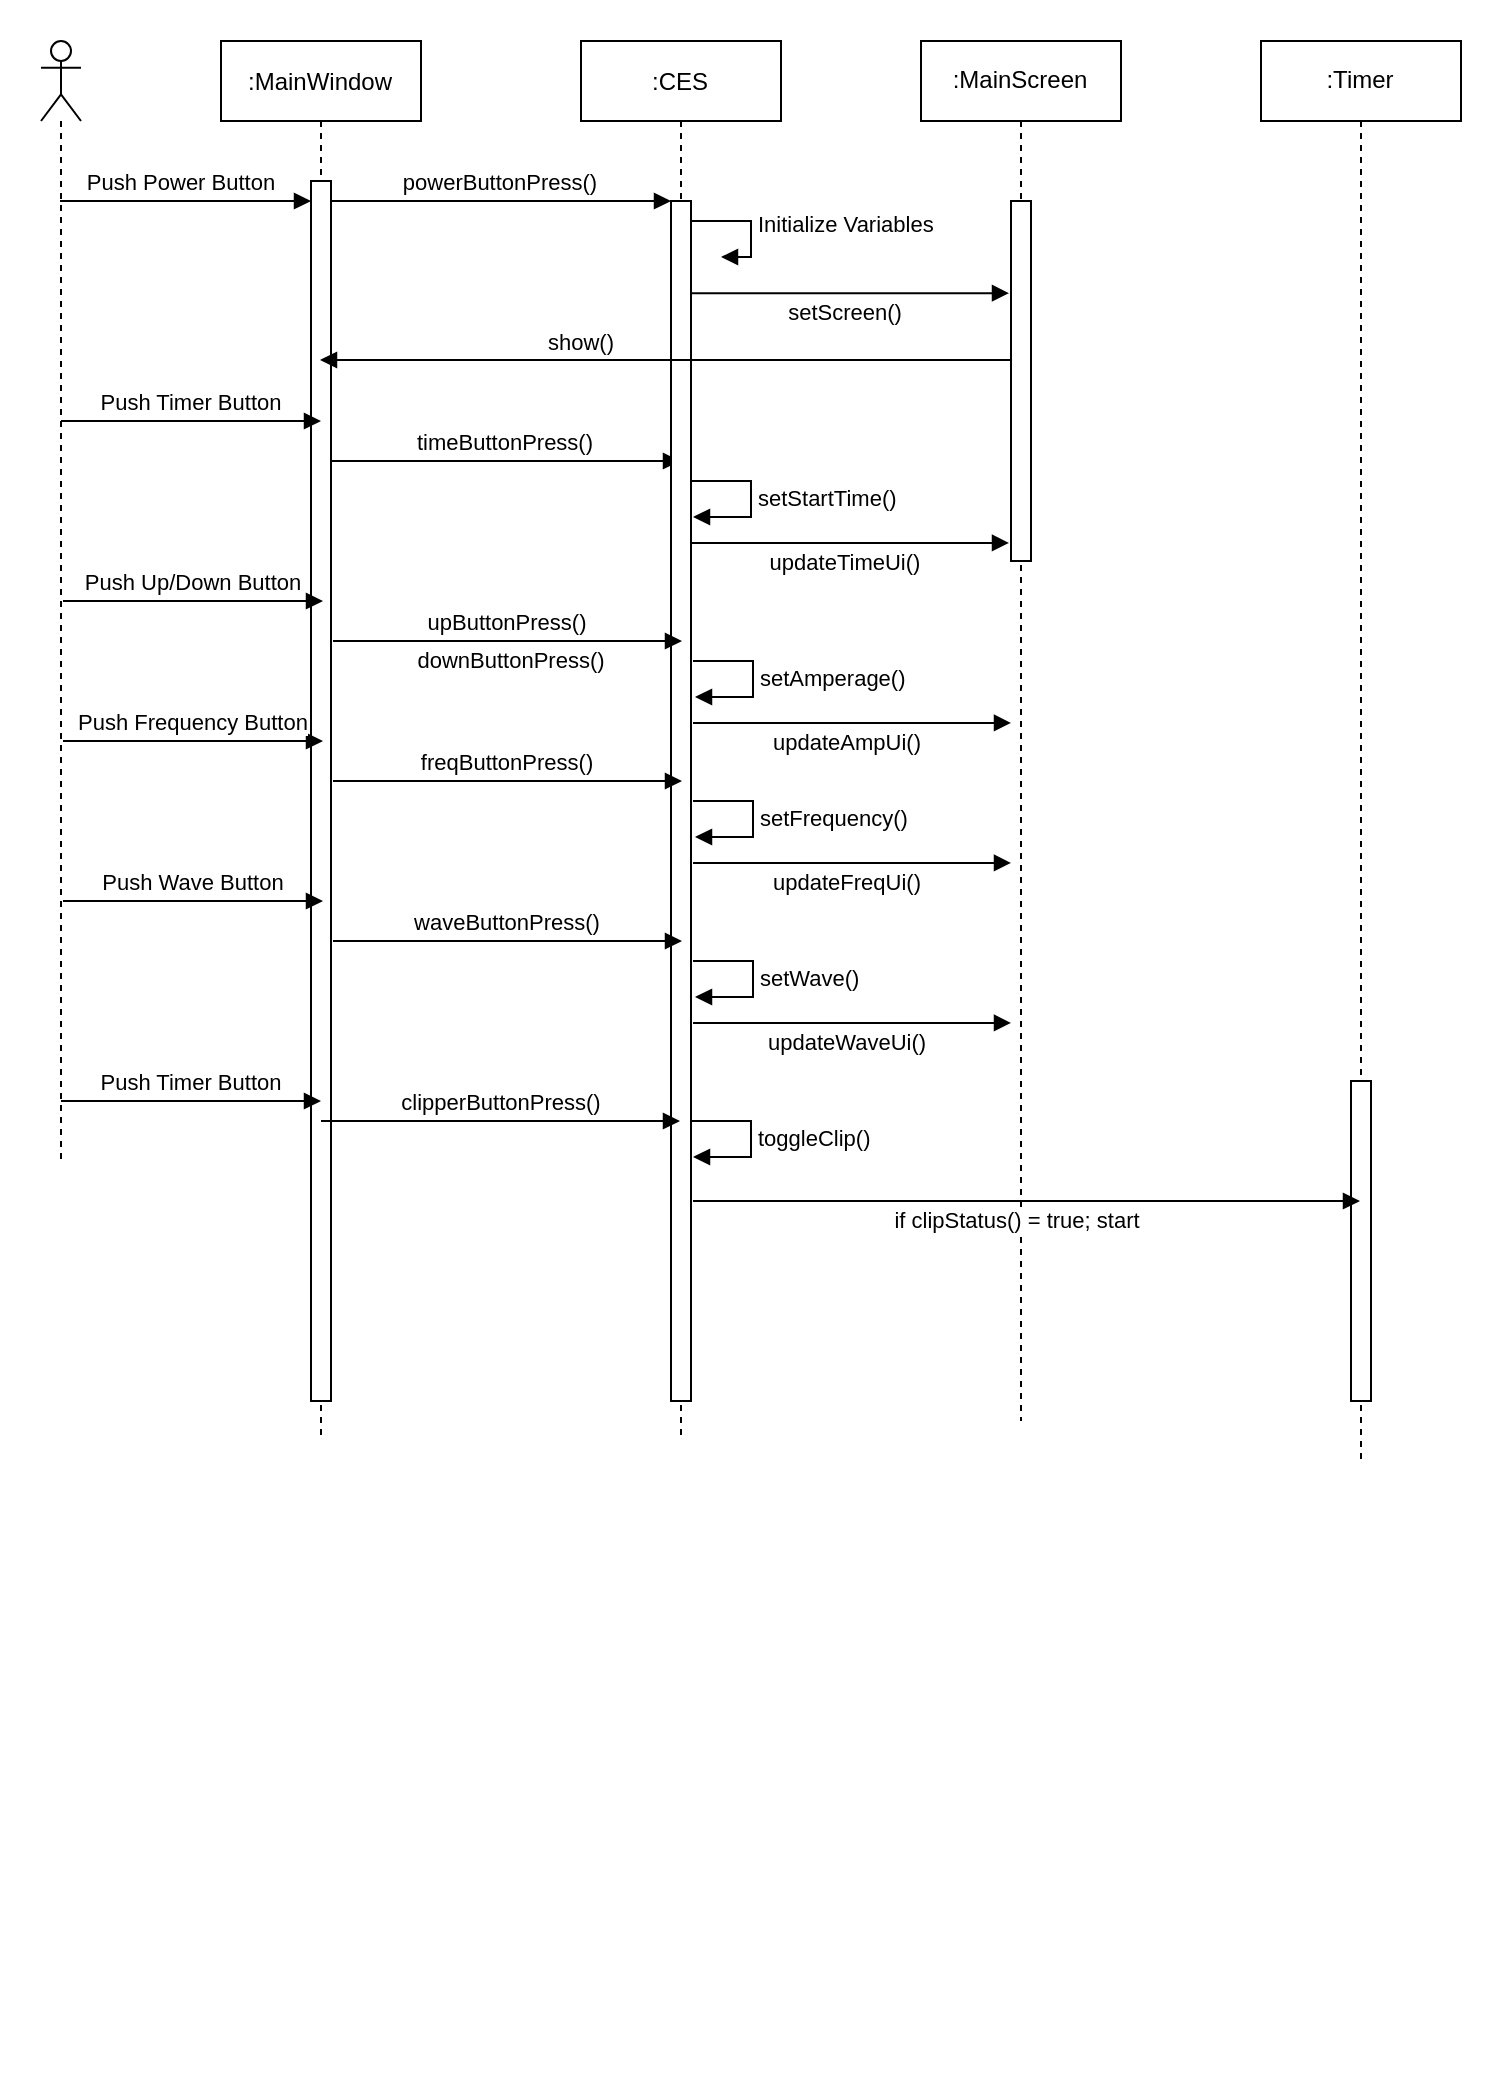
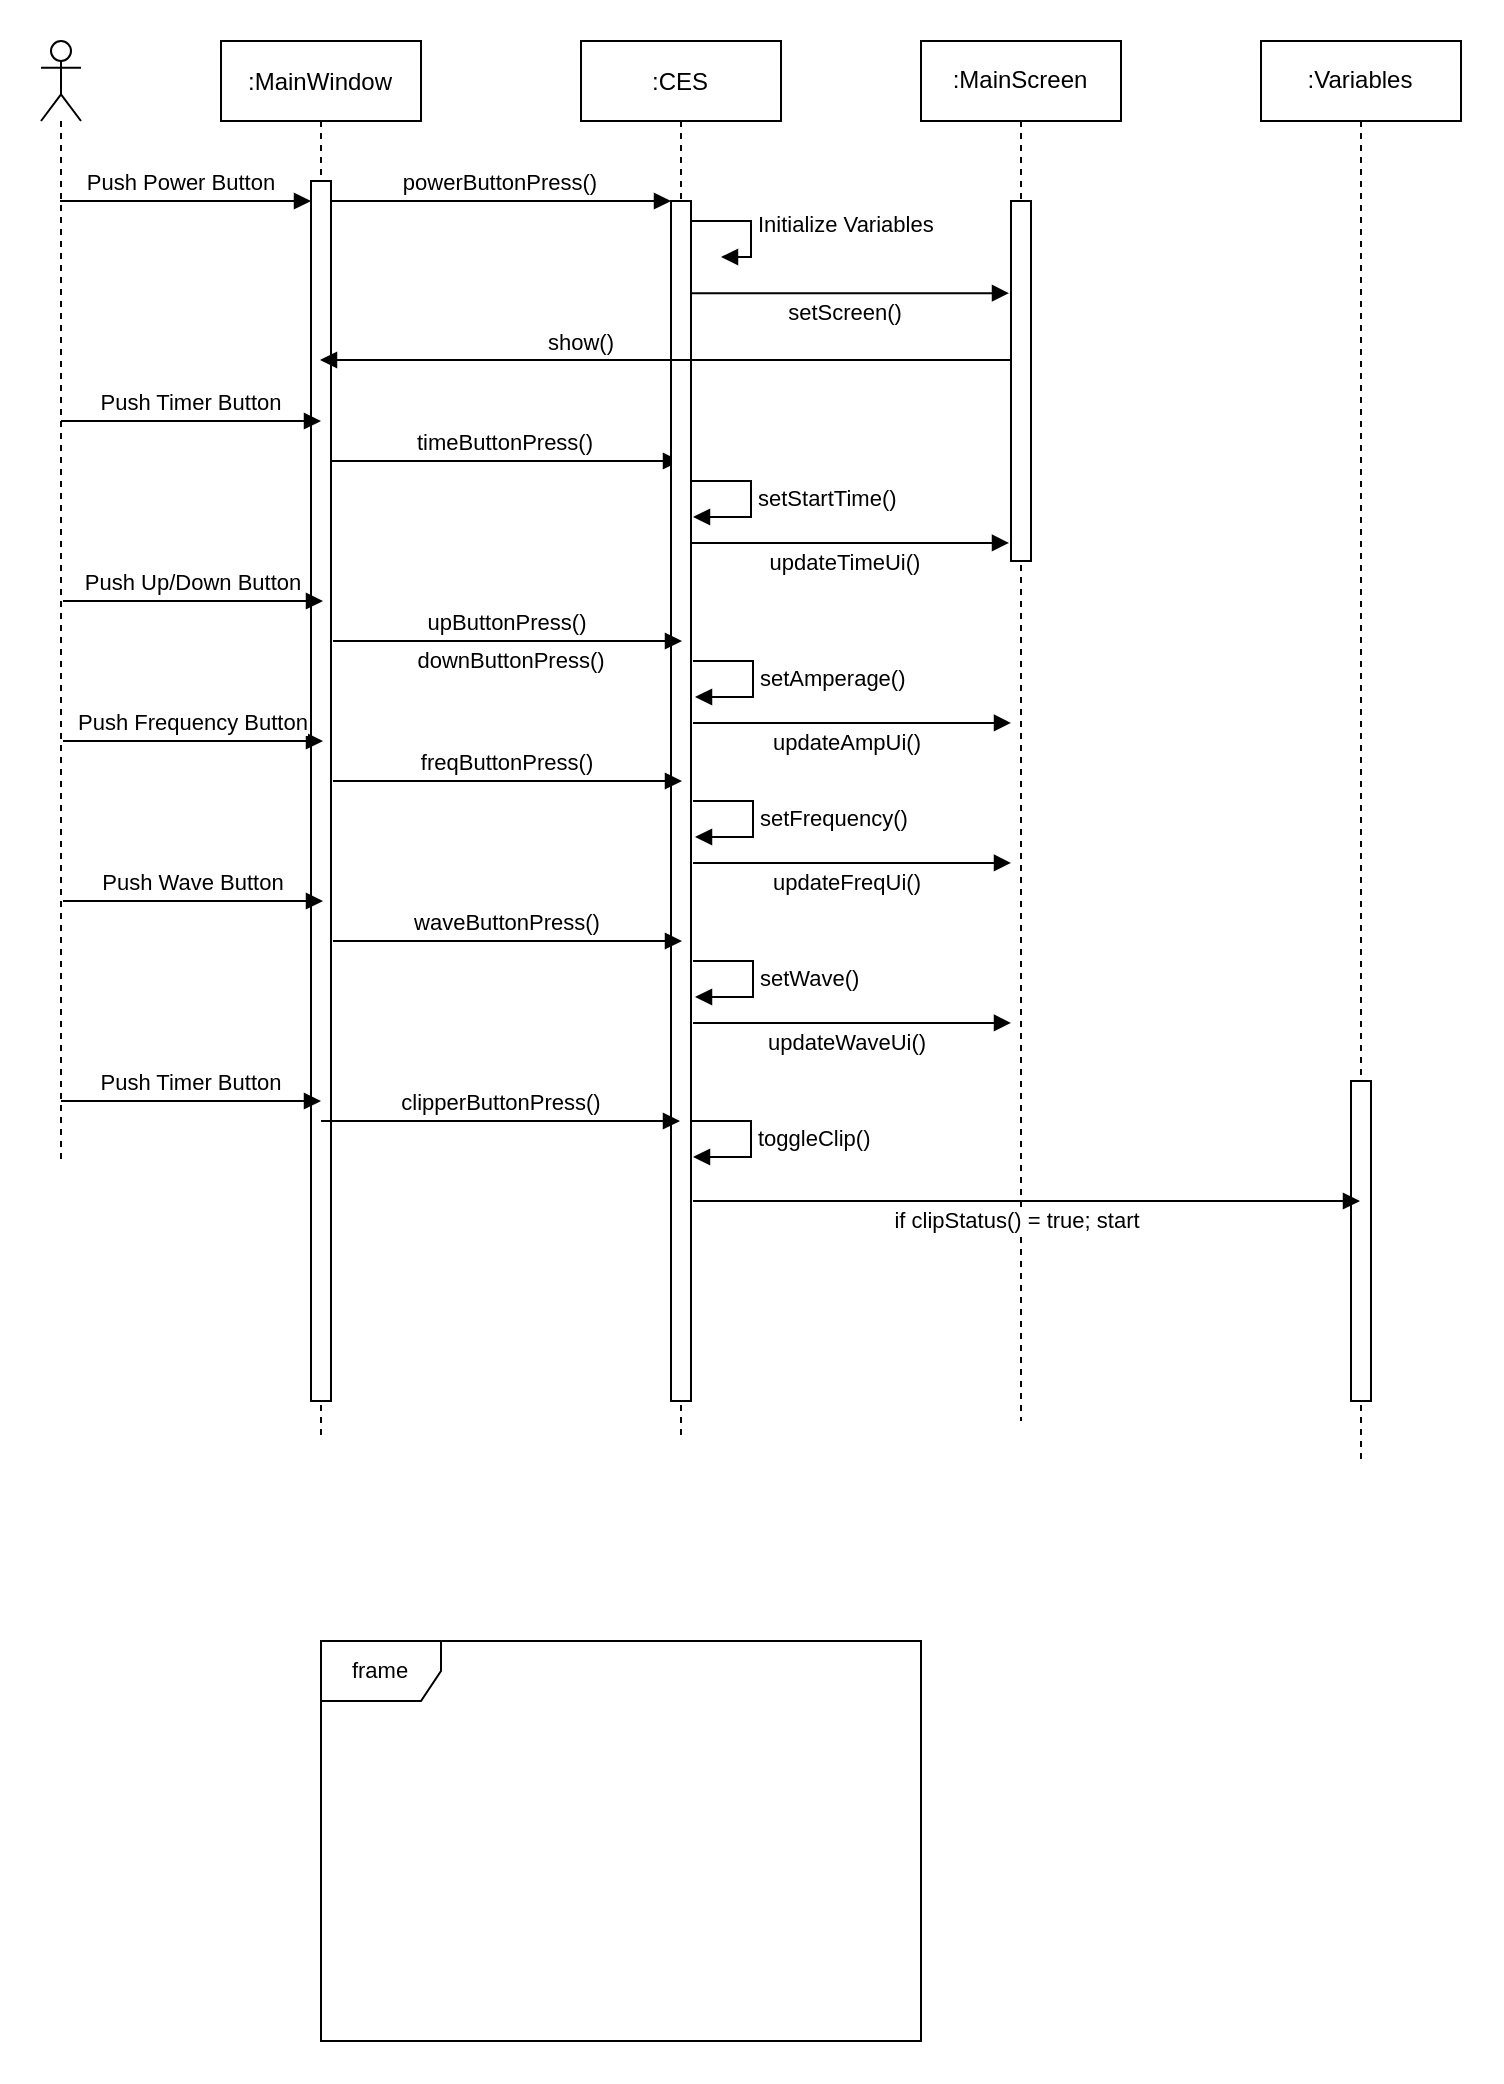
  <mxCell id="0" />
  <mxCell id="1" parent="0" />
  <mxCell id="2" value=":MainScreen" style="shape=umlLifeline;perimeter=lifelinePerimeter;whiteSpace=wrap;html=1;container=1;collapsible=0;recursiveResize=0;outlineConnect=0;" parent="1" vertex="1"><mxGeometry x="460" y="20" width="100" height="690" as="geometry" /></mxCell>
  <mxCell id="3" value="setStartTime()" style="edgeStyle=orthogonalEdgeStyle;html=1;align=left;spacingLeft=2;endArrow=block;rounded=0;entryX=1.1;entryY=0.175;entryDx=0;entryDy=0;entryPerimeter=0;" parent="2" edge="1"><mxGeometry relative="1" as="geometry"><mxPoint x="-115" y="220" as="sourcePoint" /><Array as="points"><mxPoint x="-85" y="220" /><mxPoint x="-85" y="238" /></Array><mxPoint x="-114" y="238" as="targetPoint" /></mxGeometry></mxCell>
  <mxCell id="4" value="updateTimeUi()" style="html=1;verticalAlign=bottom;endArrow=block;rounded=0;entryX=-0.1;entryY=0.256;entryDx=0;entryDy=0;entryPerimeter=0;" parent="2" edge="1"><mxGeometry x="-0.026" y="-19" width="80" relative="1" as="geometry"><mxPoint x="-115" y="250.96" as="sourcePoint" /><mxPoint x="44" y="250.96" as="targetPoint" /><Array as="points" /><mxPoint as="offset" /></mxGeometry></mxCell>
  <mxCell id="5" value=":MainWindow" style="shape=umlLifeline;perimeter=lifelinePerimeter;container=1;collapsible=0;recursiveResize=0;rounded=0;shadow=0;strokeWidth=1;" parent="1" vertex="1"><mxGeometry x="110" y="20" width="100" height="700" as="geometry" /></mxCell>
  <mxCell id="6" value="" style="points=[];perimeter=orthogonalPerimeter;rounded=0;shadow=0;strokeWidth=1;" parent="5" vertex="1"><mxGeometry x="45" y="70" width="10" height="610" as="geometry" /></mxCell>
  <mxCell id="7" value="timeButtonPress()" style="html=1;verticalAlign=bottom;endArrow=block;rounded=0;" parent="5" target="8" edge="1"><mxGeometry width="80" relative="1" as="geometry"><mxPoint x="55" y="210" as="sourcePoint" /><mxPoint x="135" y="210" as="targetPoint" /></mxGeometry></mxCell>
  <mxCell id="8" value=":CES" style="shape=umlLifeline;perimeter=lifelinePerimeter;container=1;collapsible=0;recursiveResize=0;rounded=0;shadow=0;strokeWidth=1;" parent="1" vertex="1"><mxGeometry x="290" y="20" width="100" height="700" as="geometry" /></mxCell>
  <mxCell id="9" value="" style="points=[];perimeter=orthogonalPerimeter;rounded=0;shadow=0;strokeWidth=1;" parent="8" vertex="1"><mxGeometry x="45" y="80" width="10" height="600" as="geometry" /></mxCell>
  <mxCell id="10" value="Initialize Variables" style="edgeStyle=orthogonalEdgeStyle;html=1;align=left;spacingLeft=2;endArrow=block;rounded=0;" parent="8" edge="1"><mxGeometry relative="1" as="geometry"><mxPoint x="55" y="90" as="sourcePoint" /><Array as="points"><mxPoint x="85" y="90" /><mxPoint x="85" y="108" /></Array><mxPoint x="70" y="108" as="targetPoint" /></mxGeometry></mxCell>
  <mxCell id="11" value="toggleClip()" style="edgeStyle=orthogonalEdgeStyle;html=1;align=left;spacingLeft=2;endArrow=block;rounded=0;entryX=1.1;entryY=0.175;entryDx=0;entryDy=0;entryPerimeter=0;" parent="8" edge="1"><mxGeometry relative="1" as="geometry"><mxPoint x="55" y="540" as="sourcePoint" /><Array as="points"><mxPoint x="85" y="540" /><mxPoint x="85" y="558" /></Array><mxPoint x="56" y="558" as="targetPoint" /></mxGeometry></mxCell>
  <mxCell id="12" value="powerButtonPress()" style="verticalAlign=bottom;endArrow=block;entryX=0;entryY=0;shadow=0;strokeWidth=1;" parent="1" source="6" target="9" edge="1"><mxGeometry relative="1" as="geometry"><mxPoint x="265" y="100" as="sourcePoint" /></mxGeometry></mxCell>
  <mxCell id="13" value="" style="html=1;points=[];perimeter=orthogonalPerimeter;" parent="1" vertex="1"><mxGeometry x="505" y="100" width="10" height="180" as="geometry" /></mxCell>
  <mxCell id="14" value="setScreen()" style="html=1;verticalAlign=bottom;endArrow=block;rounded=0;entryX=-0.1;entryY=0.256;entryDx=0;entryDy=0;entryPerimeter=0;" parent="1" source="9" target="13" edge="1"><mxGeometry x="-0.026" y="-19" width="80" relative="1" as="geometry"><mxPoint x="350" y="160" as="sourcePoint" /><mxPoint x="490" y="160" as="targetPoint" /><Array as="points" /><mxPoint as="offset" /></mxGeometry></mxCell>
  <mxCell id="15" value="show()" style="html=1;verticalAlign=bottom;endArrow=block;rounded=0;" parent="1" target="5" edge="1"><mxGeometry x="0.245" width="80" relative="1" as="geometry"><mxPoint x="505" y="179.5" as="sourcePoint" /><mxPoint x="425" y="179.5" as="targetPoint" /><mxPoint as="offset" /></mxGeometry></mxCell>
  <mxCell id="16" value="Push Timer Button" style="html=1;verticalAlign=bottom;endArrow=block;rounded=0;" parent="1" edge="1"><mxGeometry width="80" relative="1" as="geometry"><mxPoint x="30" y="210" as="sourcePoint" /><mxPoint x="160" y="210" as="targetPoint" /></mxGeometry></mxCell>
  <mxCell id="17" value="" style="shape=umlLifeline;participant=umlActor;perimeter=lifelinePerimeter;whiteSpace=wrap;html=1;container=1;collapsible=0;recursiveResize=0;verticalAlign=top;spacingTop=36;outlineConnect=0;" parent="1" vertex="1"><mxGeometry x="20" y="20" width="20" height="560" as="geometry" /></mxCell>
- <mxCell id="18" value=":Timer" style="shape=umlLifeline;perimeter=lifelinePerimeter;whiteSpace=wrap;html=1;container=1;collapsible=0;recursiveResize=0;outlineConnect=0;" parent="1" vertex="1"><mxGeometry x="630" y="20" width="100" height="710" as="geometry" /></mxCell>
+ <mxCell id="18" value=":Variables" style="shape=umlLifeline;perimeter=lifelinePerimeter;whiteSpace=wrap;html=1;container=1;collapsible=0;recursiveResize=0;outlineConnect=0;" parent="1" vertex="1"><mxGeometry x="630" y="20" width="100" height="710" as="geometry" /></mxCell>
  <mxCell id="19" value="setAmperage()" style="edgeStyle=orthogonalEdgeStyle;html=1;align=left;spacingLeft=2;endArrow=block;rounded=0;entryX=1.1;entryY=0.175;entryDx=0;entryDy=0;entryPerimeter=0;" parent="1" edge="1"><mxGeometry relative="1" as="geometry"><mxPoint x="346" y="330" as="sourcePoint" /><Array as="points"><mxPoint x="376" y="330" /><mxPoint x="376" y="348" /></Array><mxPoint x="347" y="348" as="targetPoint" /></mxGeometry></mxCell>
  <mxCell id="20" value="updateAmpUi()" style="html=1;verticalAlign=bottom;endArrow=block;rounded=0;entryX=-0.1;entryY=0.256;entryDx=0;entryDy=0;entryPerimeter=0;" parent="1" edge="1"><mxGeometry x="-0.026" y="-19" width="80" relative="1" as="geometry"><mxPoint x="346" y="360.96" as="sourcePoint" /><mxPoint x="505" y="360.96" as="targetPoint" /><Array as="points" /><mxPoint as="offset" /></mxGeometry></mxCell>
  <mxCell id="21" value="upButtonPress()" style="html=1;verticalAlign=bottom;endArrow=block;rounded=0;" parent="1" edge="1"><mxGeometry width="80" relative="1" as="geometry"><mxPoint x="166" y="320" as="sourcePoint" /><mxPoint x="340.5" y="320" as="targetPoint" /></mxGeometry></mxCell>
  <mxCell id="22" value="Push Up/Down Button" style="html=1;verticalAlign=bottom;endArrow=block;rounded=0;" parent="1" edge="1"><mxGeometry width="80" relative="1" as="geometry"><mxPoint x="31" y="300" as="sourcePoint" /><mxPoint x="161" y="300" as="targetPoint" /></mxGeometry></mxCell>
  <mxCell id="23" value="downButtonPress()" style="text;html=1;align=center;verticalAlign=middle;resizable=0;points=[];autosize=1;strokeColor=none;fillColor=none;fontSize=11;" parent="1" vertex="1"><mxGeometry x="200" y="320" width="110" height="20" as="geometry" /></mxCell>
  <mxCell id="24" value="setFrequency()" style="edgeStyle=orthogonalEdgeStyle;html=1;align=left;spacingLeft=2;endArrow=block;rounded=0;entryX=1.1;entryY=0.175;entryDx=0;entryDy=0;entryPerimeter=0;" parent="1" edge="1"><mxGeometry relative="1" as="geometry"><mxPoint x="346" y="400" as="sourcePoint" /><Array as="points"><mxPoint x="376" y="400" /><mxPoint x="376" y="418" /></Array><mxPoint x="347" y="418" as="targetPoint" /></mxGeometry></mxCell>
  <mxCell id="25" value="updateFreqUi()" style="html=1;verticalAlign=bottom;endArrow=block;rounded=0;entryX=-0.1;entryY=0.256;entryDx=0;entryDy=0;entryPerimeter=0;" parent="1" edge="1"><mxGeometry x="-0.026" y="-19" width="80" relative="1" as="geometry"><mxPoint x="346" y="430.96" as="sourcePoint" /><mxPoint x="505" y="430.96" as="targetPoint" /><Array as="points" /><mxPoint as="offset" /></mxGeometry></mxCell>
  <mxCell id="26" value="freqButtonPress()" style="html=1;verticalAlign=bottom;endArrow=block;rounded=0;" parent="1" edge="1"><mxGeometry width="80" relative="1" as="geometry"><mxPoint x="166" y="390" as="sourcePoint" /><mxPoint x="340.5" y="390" as="targetPoint" /></mxGeometry></mxCell>
  <mxCell id="27" value="Push Frequency Button" style="html=1;verticalAlign=bottom;endArrow=block;rounded=0;" parent="1" edge="1"><mxGeometry width="80" relative="1" as="geometry"><mxPoint x="31" y="370" as="sourcePoint" /><mxPoint x="161" y="370" as="targetPoint" /></mxGeometry></mxCell>
  <mxCell id="28" value="setWave()" style="edgeStyle=orthogonalEdgeStyle;html=1;align=left;spacingLeft=2;endArrow=block;rounded=0;entryX=1.1;entryY=0.175;entryDx=0;entryDy=0;entryPerimeter=0;" parent="1" edge="1"><mxGeometry relative="1" as="geometry"><mxPoint x="346" y="480" as="sourcePoint" /><Array as="points"><mxPoint x="376" y="480" /><mxPoint x="376" y="498" /></Array><mxPoint x="347" y="498" as="targetPoint" /></mxGeometry></mxCell>
  <mxCell id="29" value="updateWaveUi()" style="html=1;verticalAlign=bottom;endArrow=block;rounded=0;entryX=-0.1;entryY=0.256;entryDx=0;entryDy=0;entryPerimeter=0;" parent="1" edge="1"><mxGeometry x="-0.026" y="-19" width="80" relative="1" as="geometry"><mxPoint x="346" y="510.96" as="sourcePoint" /><mxPoint x="505" y="510.96" as="targetPoint" /><Array as="points" /><mxPoint as="offset" /></mxGeometry></mxCell>
  <mxCell id="30" value="waveButtonPress()" style="html=1;verticalAlign=bottom;endArrow=block;rounded=0;" parent="1" edge="1"><mxGeometry width="80" relative="1" as="geometry"><mxPoint x="166" y="470" as="sourcePoint" /><mxPoint x="340.5" y="470" as="targetPoint" /></mxGeometry></mxCell>
  <mxCell id="31" value="Push Wave Button" style="html=1;verticalAlign=bottom;endArrow=block;rounded=0;" parent="1" edge="1"><mxGeometry width="80" relative="1" as="geometry"><mxPoint x="31" y="450" as="sourcePoint" /><mxPoint x="161" y="450" as="targetPoint" /></mxGeometry></mxCell>
+ <mxCell id="32" value="frame" style="shape=umlFrame;whiteSpace=wrap;html=1;fontSize=11;" parent="1" vertex="1"><mxGeometry x="160" y="820" width="300" height="200" as="geometry" /></mxCell>
  <mxCell id="33" value="" style="html=1;points=[];perimeter=orthogonalPerimeter;" parent="1" vertex="1"><mxGeometry x="675" y="540" width="10" height="160" as="geometry" /></mxCell>
  <mxCell id="34" value="Push Timer Button" style="html=1;verticalAlign=bottom;endArrow=block;rounded=0;" parent="1" edge="1"><mxGeometry width="80" relative="1" as="geometry"><mxPoint x="30" y="550" as="sourcePoint" /><mxPoint x="160" y="550" as="targetPoint" /></mxGeometry></mxCell>
  <mxCell id="35" value="clipperButtonPress()" style="html=1;verticalAlign=bottom;endArrow=block;rounded=0;fontSize=11;" parent="1" target="8" edge="1"><mxGeometry width="80" relative="1" as="geometry"><mxPoint x="160" y="560" as="sourcePoint" /><mxPoint x="240" y="560" as="targetPoint" /></mxGeometry></mxCell>
  <mxCell id="36" value="if clipStatus() = true; start" style="html=1;verticalAlign=bottom;endArrow=block;rounded=0;" parent="1" target="18" edge="1"><mxGeometry x="-0.026" y="-19" width="80" relative="1" as="geometry"><mxPoint x="346" y="600" as="sourcePoint" /><mxPoint x="505" y="600" as="targetPoint" /><Array as="points" /><mxPoint as="offset" /></mxGeometry></mxCell>
  <mxCell id="37" value="Push Power Button" style="verticalAlign=bottom;startArrow=none;endArrow=block;startSize=8;shadow=0;strokeWidth=1;startFill=0;" parent="1" target="6" edge="1" source="17"><mxGeometry x="-0.036" relative="1" as="geometry"><mxPoint x="95" y="90" as="sourcePoint" /><mxPoint x="1" as="offset" /><Array as="points"><mxPoint x="100" y="100" /></Array></mxGeometry></mxCell>
